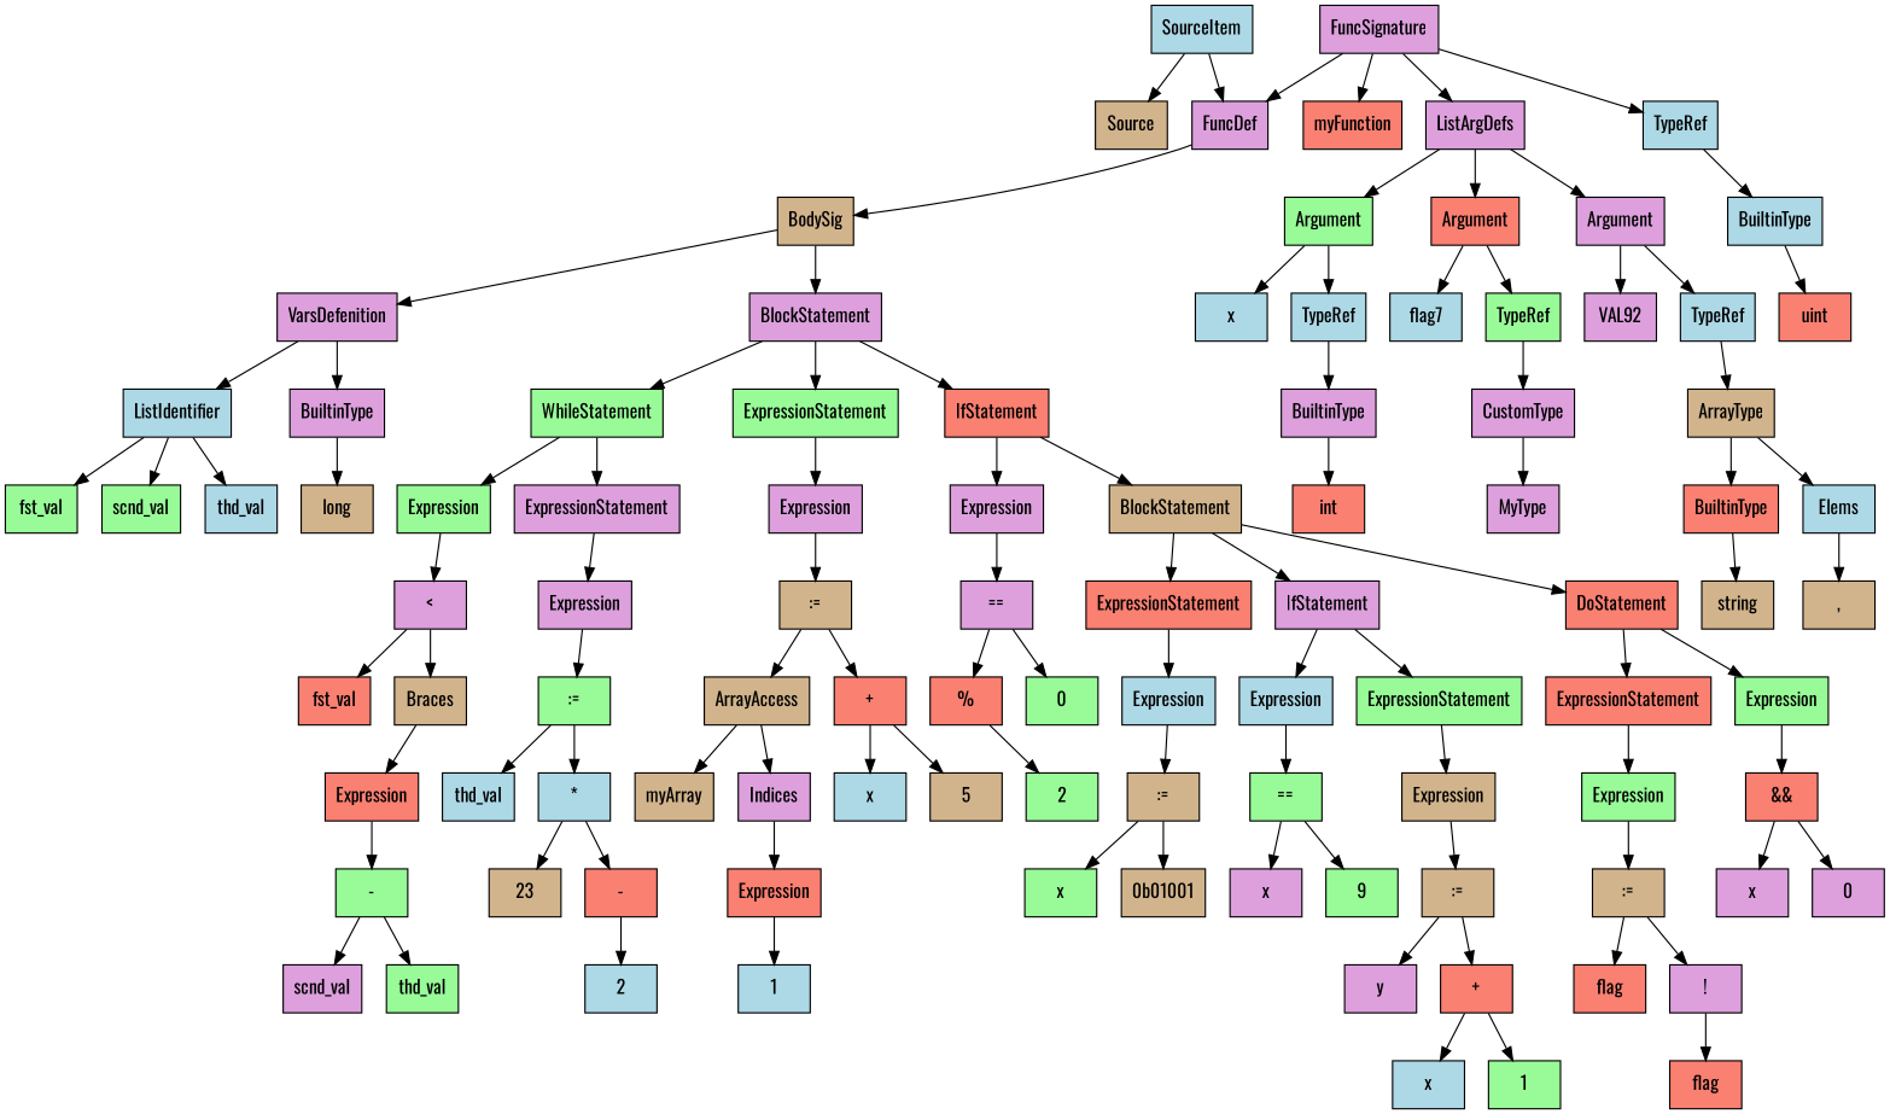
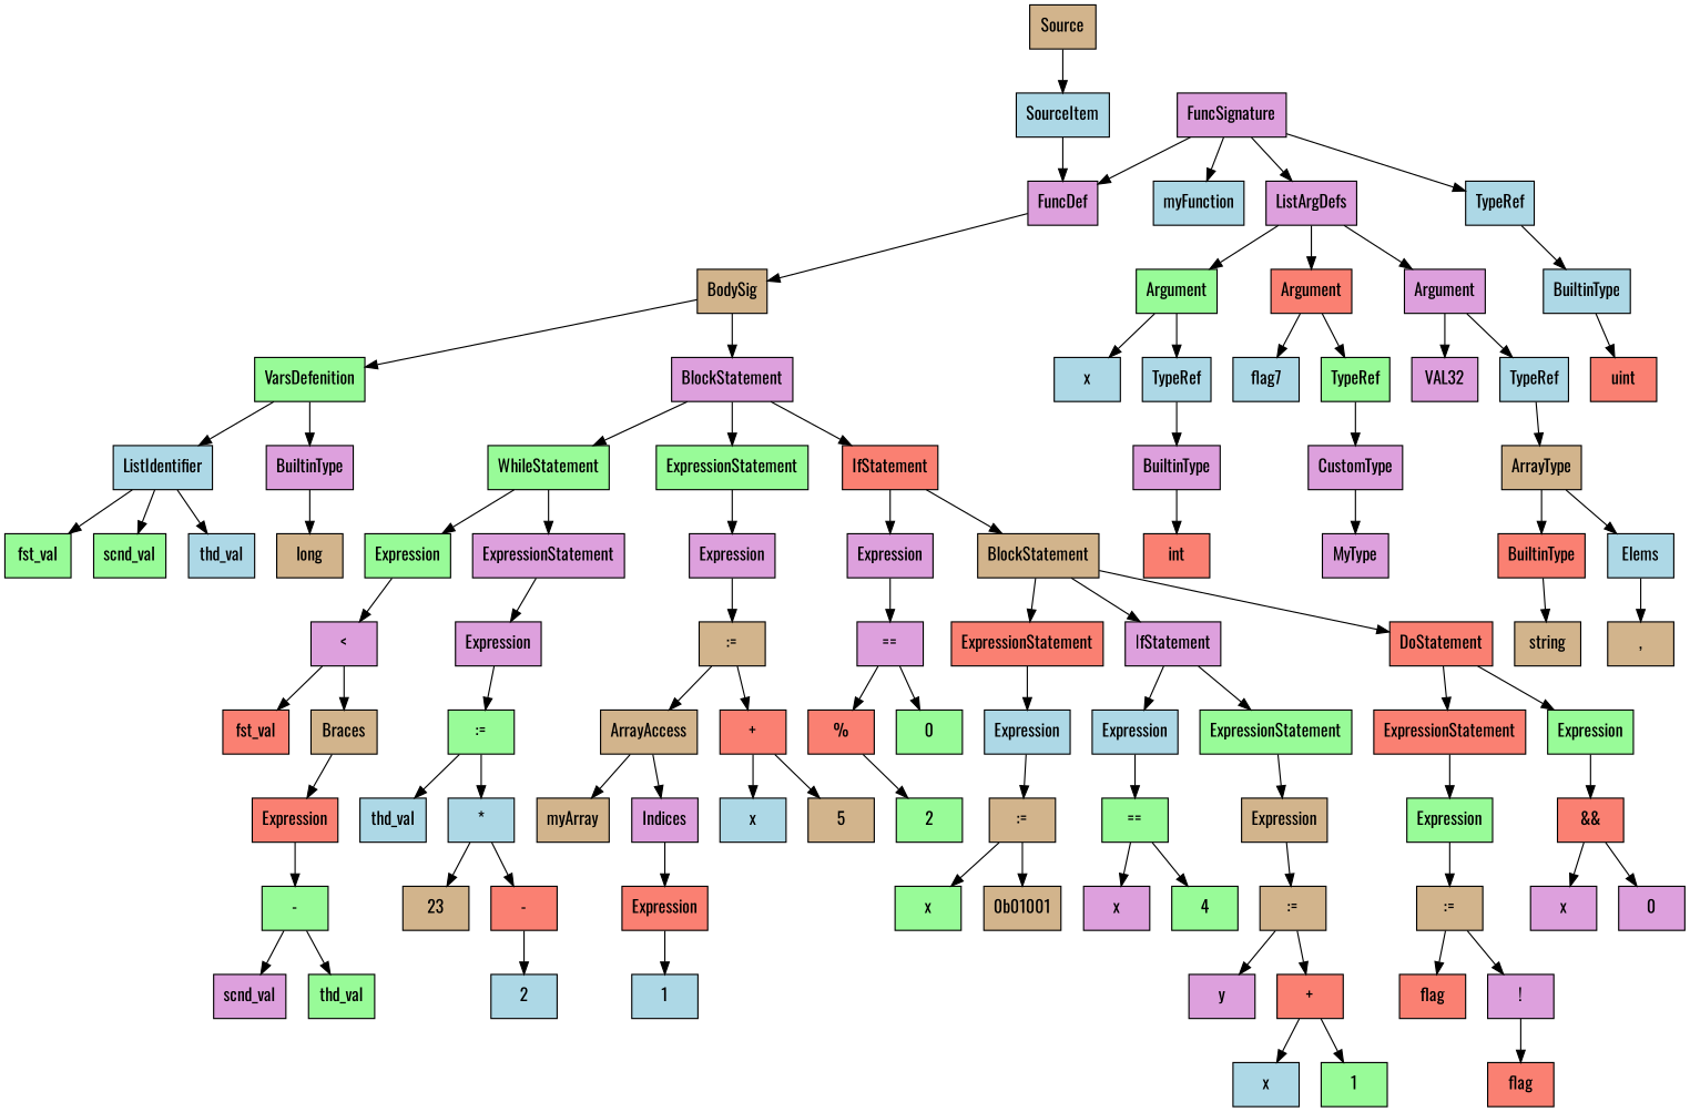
  digraph {
    fontname=Oswald
    node [fillcolor=plum fontname=Oswald shape=box style=filled]
    edge [fontname=Oswald]
    n1 [fillcolor=tan label=Source]
    n2 [fillcolor=lightblue label=SourceItem]
    n3 [label=FuncDef]
    n4 [fillcolor=tan label=BodySig]
    n5 [label=FuncSignature]
-   n6 [fillcolor=salmon label=myFunction]
+   n6 [fillcolor=lightblue label=myFunction]
    n7 [label=ListArgDefs]
    n8 [fillcolor=lightblue label=TypeRef]
-   n9 [label=VarsDefenition]
+   n9 [fillcolor=palegreen label=VarsDefenition]
    n10 [label=BlockStatement]
    n11 [fillcolor=palegreen label=Argument]
    n12 [fillcolor=salmon label=Argument]
    n13 [label=Argument]
    n14 [fillcolor=lightblue label=BuiltinType]
    n15 [fillcolor=lightblue label=x]
    n16 [fillcolor=lightblue label=TypeRef]
    n17 [fillcolor=lightblue label=flag7]
    n18 [fillcolor=palegreen label=TypeRef]
-   n19 [label=VAL92]
+   n19 [label=VAL32]
    n20 [fillcolor=lightblue label=TypeRef]
    n21 [label=BuiltinType]
    n22 [fillcolor=salmon label=int]
    n23 [label=CustomType]
    n24 [label=MyType]
    n25 [fillcolor=tan label=ArrayType]
    n26 [fillcolor=salmon label=BuiltinType]
    n27 [fillcolor=lightblue label=Elems]
    n28 [fillcolor=tan label=string]
    n29 [fillcolor=tan label=","]
    n30 [fillcolor=salmon label=uint]
    n31 [fillcolor=lightblue label=ListIdentifier]
    n32 [label=BuiltinType]
    n33 [fillcolor=palegreen label=WhileStatement]
    n34 [fillcolor=palegreen label=ExpressionStatement]
    n35 [fillcolor=salmon label=IfStatement]
    n36 [fillcolor=palegreen label=fst_val]
    n37 [fillcolor=palegreen label=scnd_val]
    n38 [fillcolor=lightblue label=thd_val]
    n39 [fillcolor=tan label=long]
    n40 [fillcolor=palegreen label=Expression]
    n41 [label=ExpressionStatement]
    n42 [label=Expression]
    n43 [label=Expression]
    n44 [fillcolor=tan label=BlockStatement]
    n45 [label="<"]
    n46 [label=Expression]
    n47 [fillcolor=salmon label=fst_val]
    n48 [fillcolor=tan label=Braces]
    n49 [fillcolor=salmon label=Expression]
    n50 [fillcolor=palegreen label="-"]
    n51 [label=scnd_val]
    n52 [fillcolor=palegreen label=thd_val]
    n53 [fillcolor=palegreen label=":="]
    n54 [fillcolor=lightblue label=thd_val]
    n55 [fillcolor=lightblue label="*"]
    n56 [fillcolor=tan label=23]
    n57 [fillcolor=salmon label="-"]
    n58 [fillcolor=lightblue label=2]
    n59 [fillcolor=tan label=":="]
    n60 [fillcolor=tan label=ArrayAccess]
    n61 [fillcolor=salmon label="+"]
    n62 [fillcolor=tan label=myArray]
    n63 [label=Indices]
    n64 [fillcolor=lightblue label=x]
    n65 [fillcolor=tan label=5]
    n66 [fillcolor=salmon label=Expression]
    n67 [fillcolor=lightblue label=1]
    n68 [label="=="]
    n69 [fillcolor=salmon label=ExpressionStatement]
    n70 [label=IfStatement]
    n71 [fillcolor=salmon label=DoStatement]
    n72 [fillcolor=salmon label="%"]
    n73 [fillcolor=palegreen label=0]
    n74 [fillcolor=palegreen label=2]
    n75 [fillcolor=lightblue label=Expression]
    n76 [fillcolor=lightblue label=Expression]
    n77 [fillcolor=palegreen label=ExpressionStatement]
    n78 [fillcolor=salmon label=ExpressionStatement]
    n79 [fillcolor=palegreen label=Expression]
    n80 [fillcolor=tan label=":="]
    n81 [fillcolor=palegreen label=x]
    n82 [fillcolor=tan label="0b01001"]
    n83 [fillcolor=palegreen label="=="]
    n84 [fillcolor=tan label=Expression]
    n85 [label=x]
-   n86 [fillcolor=palegreen label=9]
+   n86 [fillcolor=palegreen label=4]
    n87 [fillcolor=tan label=":="]
    n88 [label=y]
    n89 [fillcolor=salmon label="+"]
    n90 [fillcolor=lightblue label=x]
    n91 [fillcolor=palegreen label=1]
    n92 [fillcolor=palegreen label=Expression]
    n93 [fillcolor=salmon label="&&"]
    n94 [fillcolor=tan label=":="]
    n95 [fillcolor=salmon label=flag]
    n96 [label="!"]
    n97 [fillcolor=salmon label=flag]
    n98 [label=x]
    n99 [label=0]
-   n2 -> n1
+   n1 -> n2
    n2 -> n3
    n3 -> n4
    n4 -> n9
    n4 -> n10
    n5 -> n3
    n5 -> n6
    n5 -> n7
    n5 -> n8
    n7 -> n11
    n7 -> n12
    n7 -> n13
    n8 -> n14
    n9 -> n31
    n9 -> n32
    n10 -> n33
    n10 -> n34
    n10 -> n35
    n11 -> n15
    n11 -> n16
    n12 -> n17
    n12 -> n18
    n13 -> n19
    n13 -> n20
    n14 -> n30
    n16 -> n21
    n18 -> n23
    n20 -> n25
    n21 -> n22
    n23 -> n24
    n25 -> n26
    n25 -> n27
    n26 -> n28
    n27 -> n29
    n31 -> n36
    n31 -> n37
    n31 -> n38
    n32 -> n39
    n33 -> n40
    n33 -> n41
    n34 -> n42
    n35 -> n43
    n35 -> n44
    n40 -> n45
    n41 -> n46
    n42 -> n59
    n43 -> n68
    n44 -> n69
    n44 -> n70
    n44 -> n71
    n45 -> n47
    n45 -> n48
    n46 -> n53
    n48 -> n49
    n49 -> n50
    n50 -> n51
    n50 -> n52
    n53 -> n54
    n53 -> n55
    n55 -> n56
    n55 -> n57
    n57 -> n58
    n59 -> n60
    n59 -> n61
    n60 -> n62
    n60 -> n63
    n61 -> n64
    n61 -> n65
    n63 -> n66
    n66 -> n67
    n68 -> n72
    n68 -> n73
    n69 -> n75
    n70 -> n76
    n70 -> n77
    n71 -> n78
    n71 -> n79
    n72 -> n74
    n75 -> n80
    n76 -> n83
    n77 -> n84
    n78 -> n92
    n79 -> n93
    n80 -> n81
    n80 -> n82
    n83 -> n85
    n83 -> n86
    n84 -> n87
    n87 -> n88
    n87 -> n89
    n89 -> n90
    n89 -> n91
    n92 -> n94
    n93 -> n98
    n93 -> n99
    n94 -> n95
    n94 -> n96
    n96 -> n97
  }
